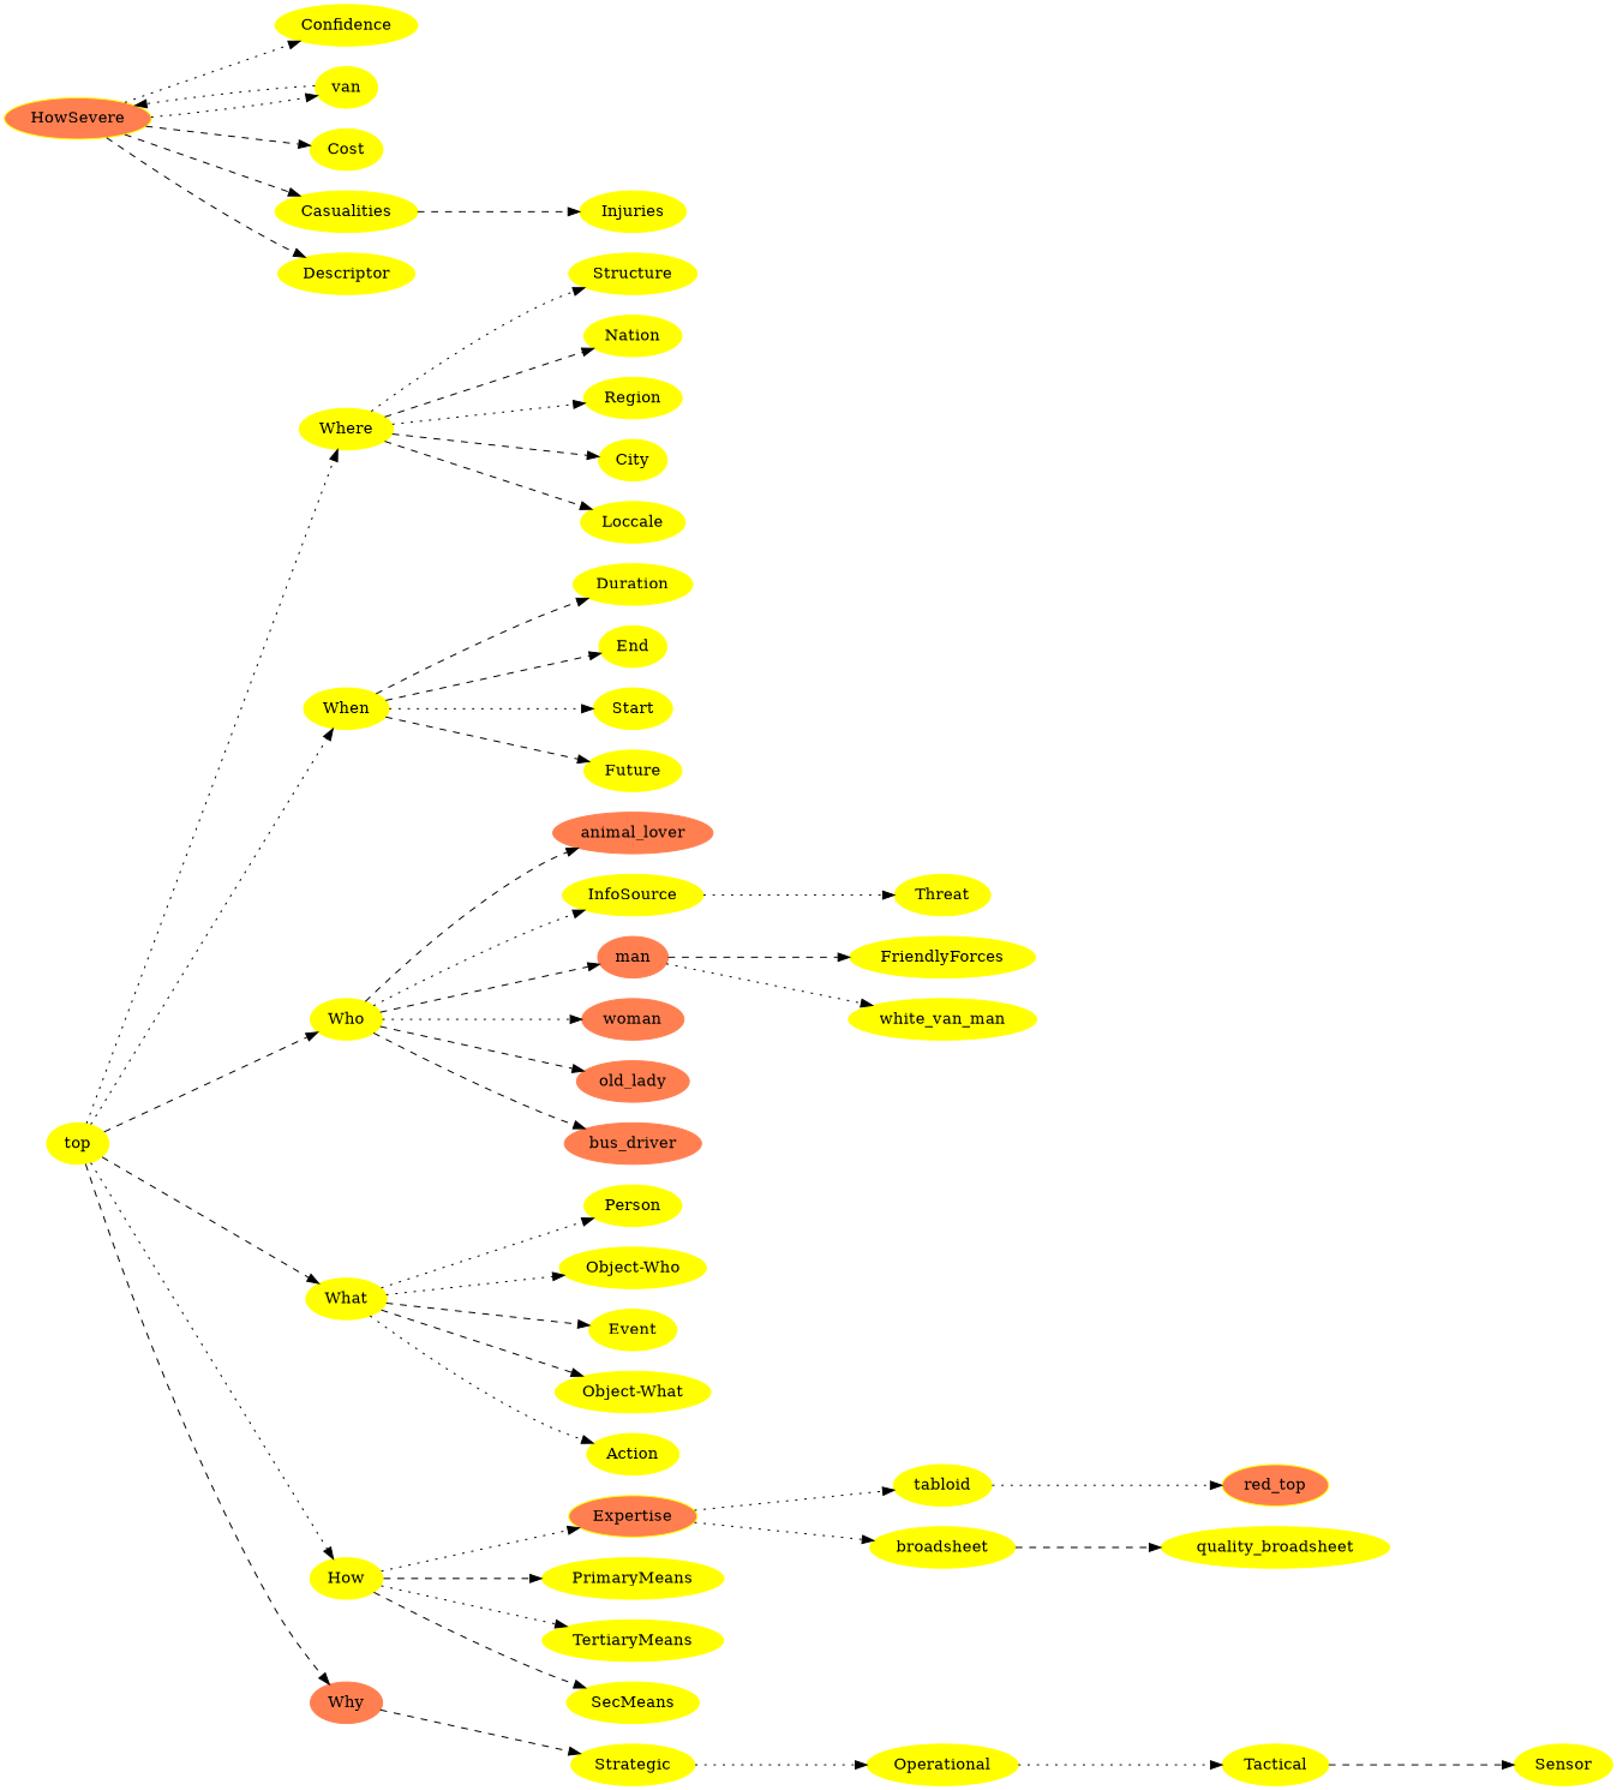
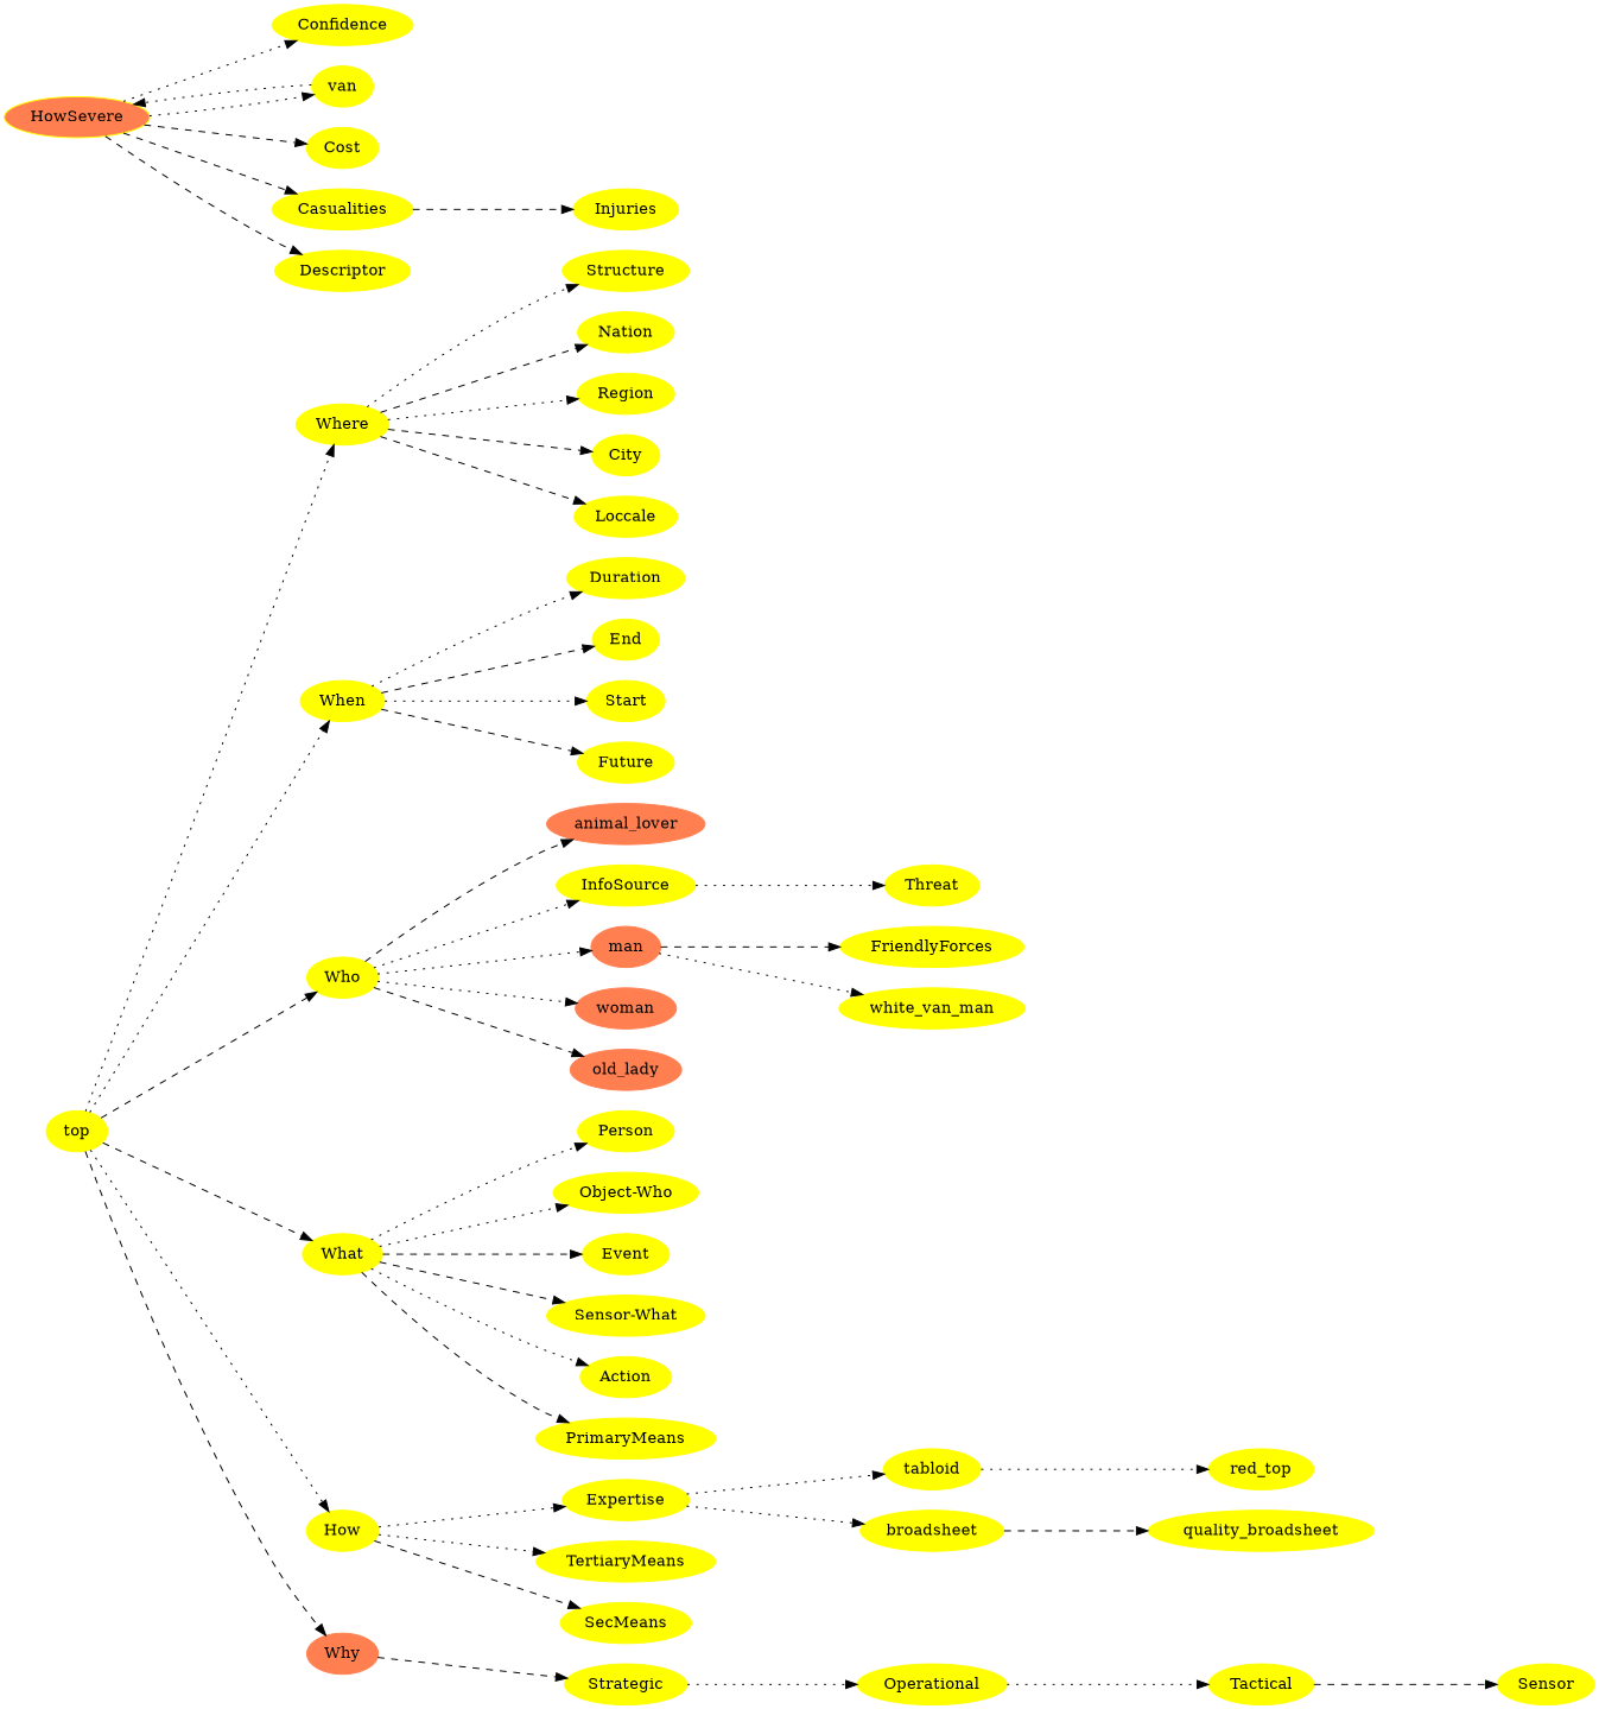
  digraph {
    rankdir=LR
    ranksep=1.5
    node [color=yellow style=filled fontcolor=black]
    edge [style=dashed]
    top [fontcolor=""]
    Where
    When
    Who
    What
    How
    Why [color=coral]
    Structure
    Nation
    Region
    City
    Loccale
    Duration
    End
    Start
    Future
    animal_lover [color=coral]
    InfoSource
    man [color=coral]
    woman [color=coral]
    old_lady [color=coral]
-   bus_driver [color=coral]
    Person
    "Object-Who"
    Event
-   "Object-What"
+   "Object-What" [label="Sensor-What"]
    Action
-   Expertise [fillcolor=coral]
+   Expertise
    PrimaryMeans
    TertiaryMeans
    SecMeans
    Strategic
    Threat
    FriendlyForces
    white_van_man
    Tactical
    Sensor
    tabloid
-   red_top [fillcolor=coral]
+   red_top
    broadsheet
    quality_broadsheet
    HowSevere [fillcolor=coral]
    Confidence
    van
    Cost
    Casualities
    Descriptor
    Injuries
    Operational
    top -> Where [style=dotted]
    top -> When [style=dotted]
    top -> Who
    top -> What
    top -> How [style=dotted]
    top -> Why
    Where -> Structure [style=dotted]
    Where -> Nation
    Where -> Region [style=dotted]
    Where -> City
    Where -> Loccale
-   When -> Duration
+   When -> Duration [style=dotted]
    When -> End
    When -> Start [style=dotted]
    When -> Future
    Who -> animal_lover
    Who -> InfoSource [style=dotted]
-   Who -> man
+   Who -> man [style=dotted]
    Who -> woman [style=dotted]
    Who -> old_lady
-   Who -> bus_driver
    What -> Person [style=dotted]
    What -> "Object-Who" [style=dotted]
    What -> Event
    What -> "Object-What"
    What -> Action [style=dotted]
    How -> Expertise [style=dotted]
-   How -> PrimaryMeans
+   What -> PrimaryMeans
    How -> TertiaryMeans [style=dotted]
    How -> SecMeans
    Why -> Strategic
    InfoSource -> Threat [style=dotted]
    man -> FriendlyForces
    man -> white_van_man [style=dotted]
    Expertise -> tabloid [style=dotted]
    Expertise -> broadsheet [style=dotted]
    Strategic -> Operational [style=dotted]
    Tactical -> Sensor
    tabloid -> red_top [style=dotted]
    broadsheet -> quality_broadsheet
    HowSevere -> Confidence [style=dotted]
    HowSevere -> van [style=dotted]
    HowSevere -> Cost
    HowSevere -> Casualities
    HowSevere -> Descriptor
    van -> HowSevere [style=dotted]
    Casualities -> Injuries
    Operational -> Tactical [style=dotted]
  }
